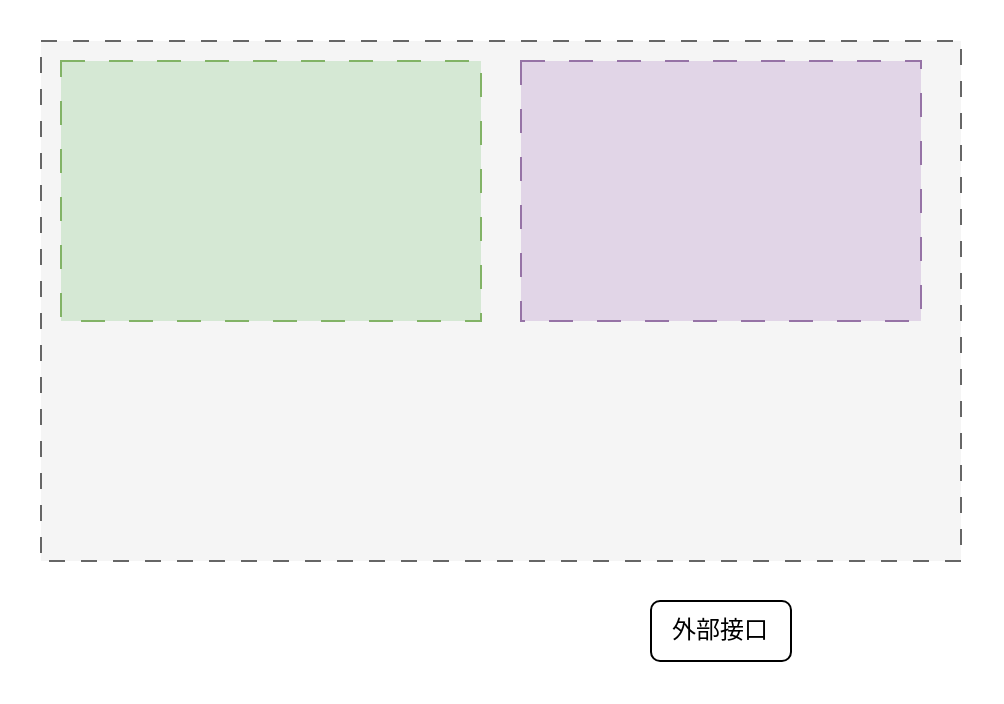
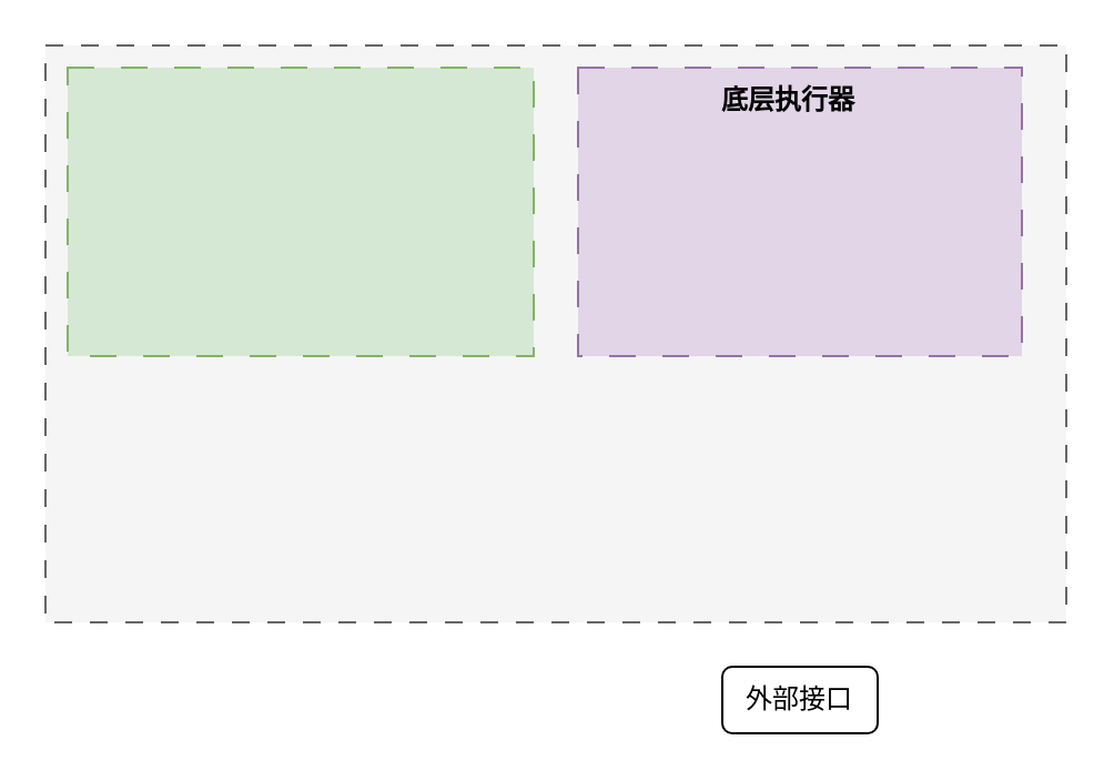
  <mxCell id="0" />
  <mxCell id="1" parent="0" />
  <mxCell id="2" value="" style="rounded=0;whiteSpace=wrap;html=1;dashed=1;dashPattern=8 8;fillColor=#f5f5f5;fontColor=#333333;strokeColor=#666666;" vertex="1" parent="1"><mxGeometry x="20" y="20" width="460" height="260" as="geometry" /></mxCell>
  <mxCell id="3" value="" style="rounded=0;whiteSpace=wrap;html=1;dashed=1;dashPattern=12 12;fillColor=#e1d5e7;strokeColor=#9673a6;" vertex="1" parent="1"><mxGeometry x="260" y="30" width="200" height="130" as="geometry" /></mxCell>
+ <mxCell id="4" value="&lt;b&gt;&lt;font face=&quot;宋体&quot;&gt;底层执行器&lt;/font&gt;&lt;/b&gt;" style="text;html=1;align=center;verticalAlign=middle;whiteSpace=wrap;rounded=0;" vertex="1" parent="1"><mxGeometry x="320" y="30" width="70" height="30" as="geometry" /></mxCell>
  <mxCell id="5" value="外部接口" style="whiteSpace=wrap;html=1;rounded=1;" vertex="1" parent="1"><mxGeometry x="325" y="300" width="70" height="30" as="geometry" /></mxCell>
  <mxCell id="6" value="" style="rounded=0;whiteSpace=wrap;html=1;dashed=1;dashPattern=12 12;fillColor=#d5e8d4;strokeColor=#82b366;" vertex="1" parent="1"><mxGeometry x="30" y="30" width="210" height="130" as="geometry" /></mxCell>
